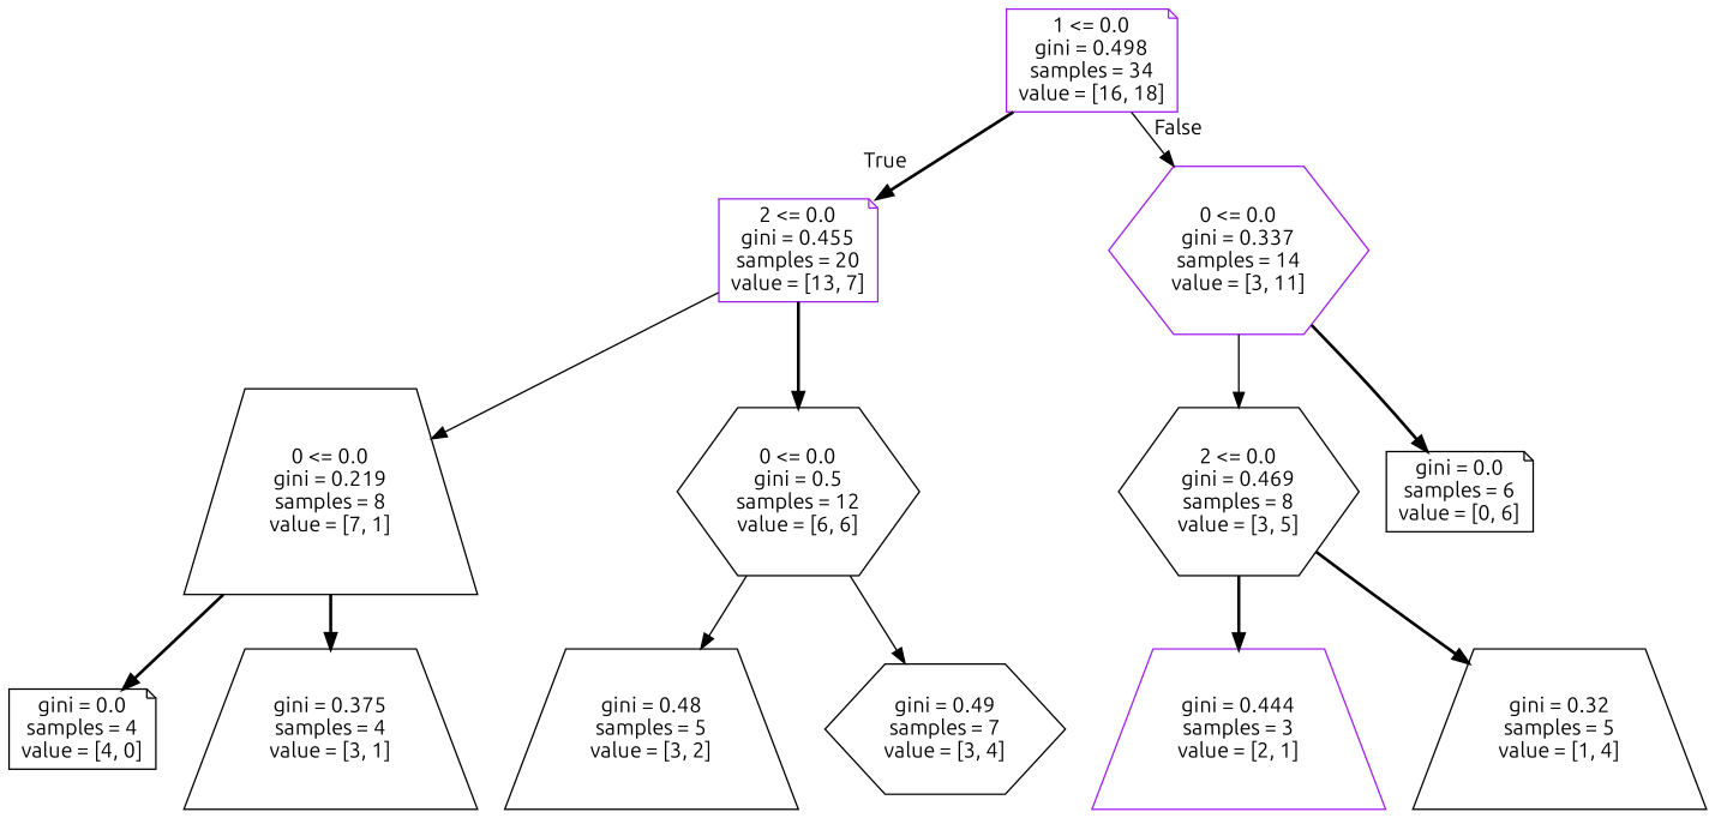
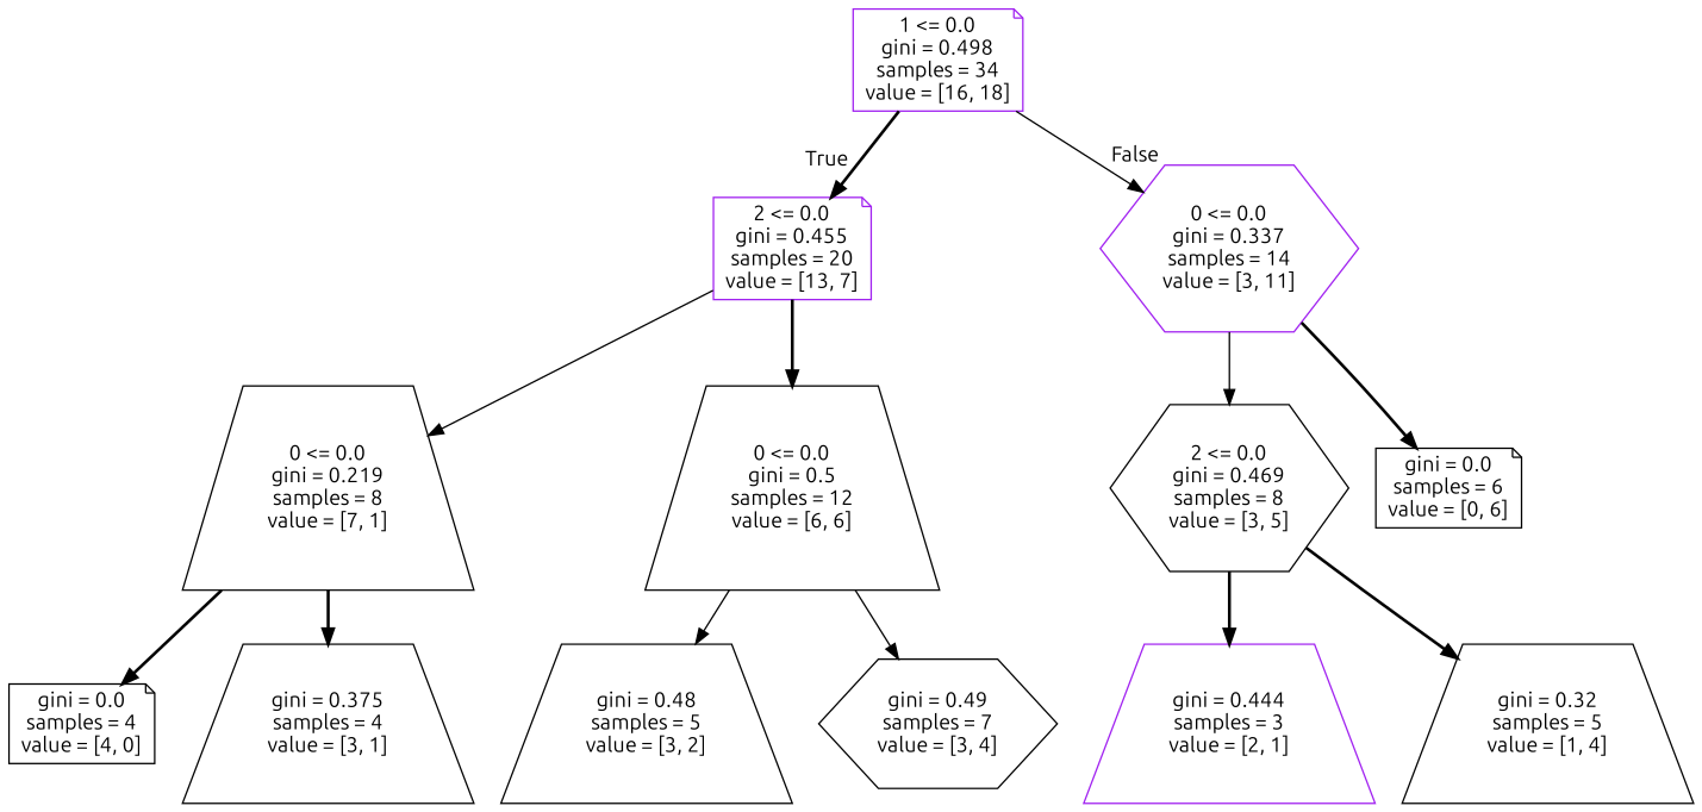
  digraph {
    fontname=Ubuntu
    node [color=black fontname=Ubuntu shape=trapezium]
    edge [fontname=Ubuntu style=bold]
    n1 [color=purple label="1 <= 0.0\ngini = 0.498\nsamples = 34\nvalue = [16, 18]" shape=note]
    n2 [color=purple label="2 <= 0.0\ngini = 0.455\nsamples = 20\nvalue = [13, 7]" shape=note]
    n3 [color=purple label="0 <= 0.0\ngini = 0.337\nsamples = 14\nvalue = [3, 11]" shape=hexagon]
    n4 [label="0 <= 0.0\ngini = 0.219\nsamples = 8\nvalue = [7, 1]"]
-   n5 [label="0 <= 0.0\ngini = 0.5\nsamples = 12\nvalue = [6, 6]" shape=hexagon]
+   n5 [label="0 <= 0.0\ngini = 0.5\nsamples = 12\nvalue = [6, 6]"]
    n6 [label="2 <= 0.0\ngini = 0.469\nsamples = 8\nvalue = [3, 5]" shape=hexagon]
    n7 [label="gini = 0.0\nsamples = 6\nvalue = [0, 6]" shape=note]
    n8 [label="gini = 0.0\nsamples = 4\nvalue = [4, 0]" shape=note]
    n9 [label="gini = 0.375\nsamples = 4\nvalue = [3, 1]"]
    n10 [label="gini = 0.48\nsamples = 5\nvalue = [3, 2]"]
    n11 [label="gini = 0.49\nsamples = 7\nvalue = [3, 4]" shape=hexagon]
    n12 [color=purple label="gini = 0.444\nsamples = 3\nvalue = [2, 1]"]
    n13 [label="gini = 0.32\nsamples = 5\nvalue = [1, 4]"]
    n1 -> n2 [headlabel=True labelangle=45 labeldistance=2.5]
    n1 -> n3 [headlabel=False labelangle=-45 labeldistance=2.5 style=solid]
    n2 -> n4 [style=solid]
    n2 -> n5
    n3 -> n6 [style=solid]
    n3 -> n7
    n4 -> n8
    n4 -> n9
    n5 -> n10 [style=solid]
    n5 -> n11 [style=solid]
    n6 -> n12
    n6 -> n13
  }
